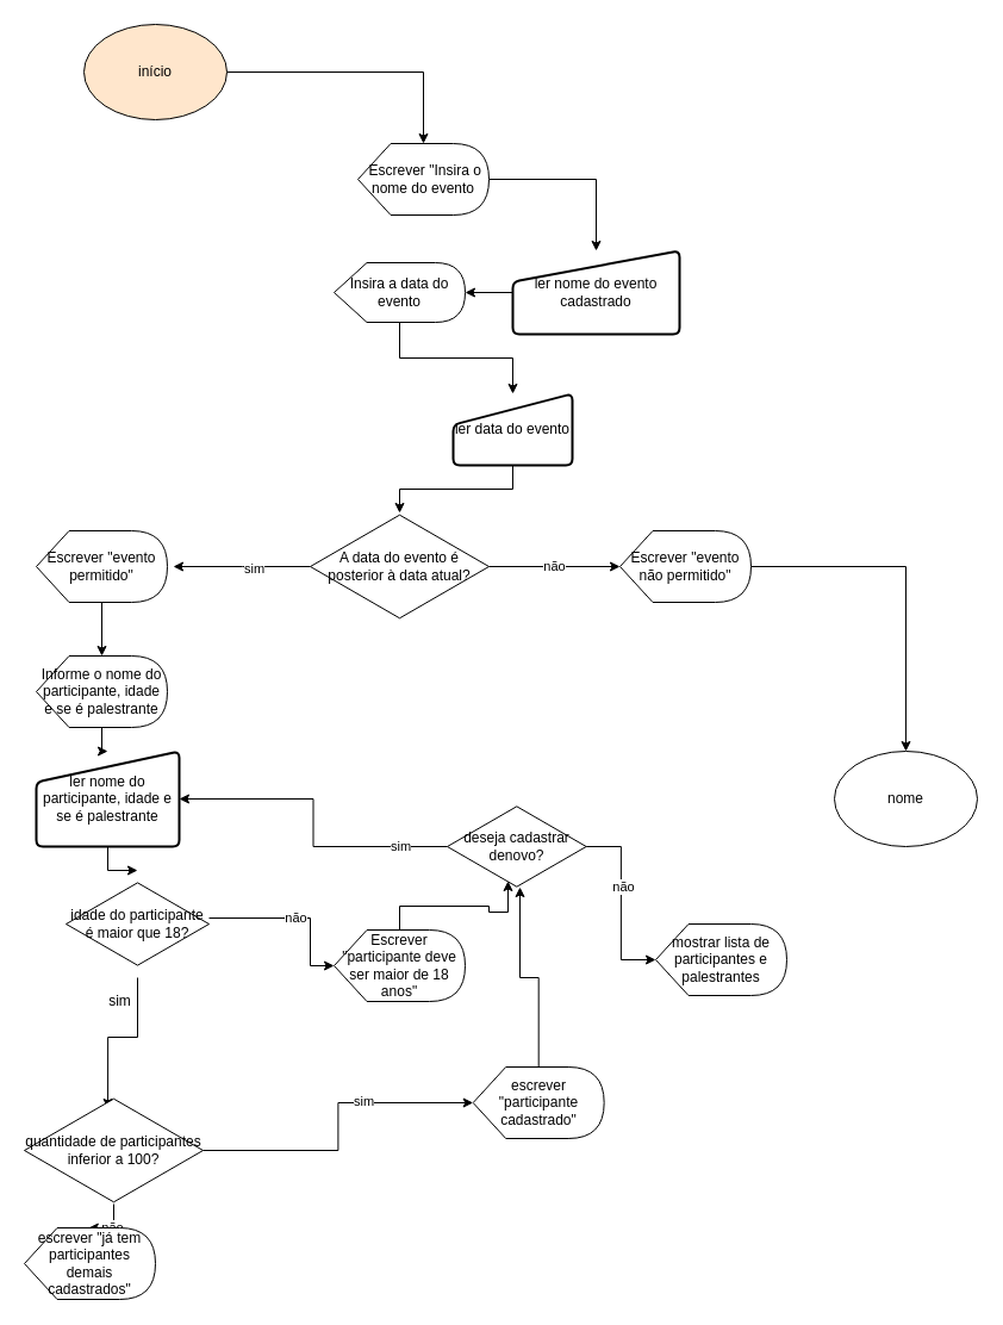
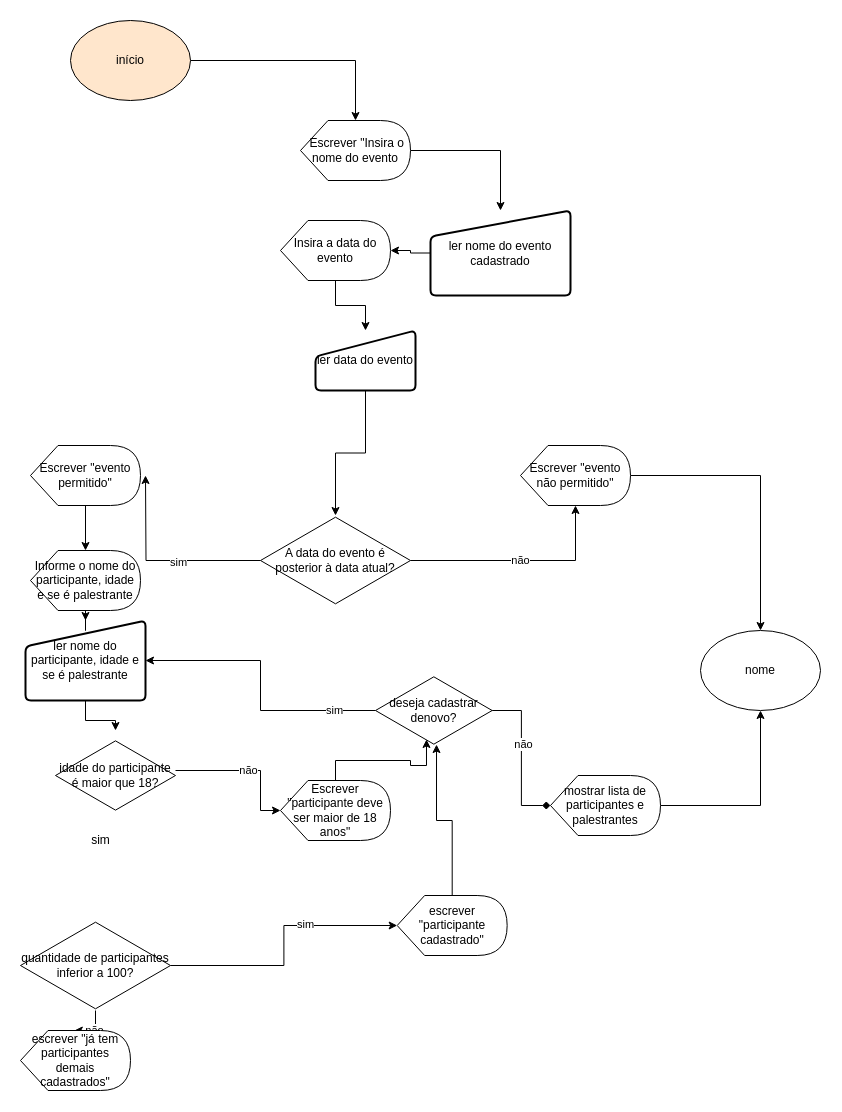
  <mxCell id="0" />
  <mxCell id="1" parent="0" />
  <mxCell id="2" value="" style="edgeStyle=orthogonalEdgeStyle;rounded=0;orthogonalLoop=1;jettySize=auto;html=1;" edge="1" parent="1" source="3" target="5"><mxGeometry relative="1" as="geometry" /></mxCell>
  <mxCell id="3" value="início" style="ellipse;whiteSpace=wrap;html=1;fillColor=#ffe6cc;" vertex="1" parent="1"><mxGeometry x="70" y="20" width="120" height="80" as="geometry" /></mxCell>
  <mxCell id="4" value="" style="edgeStyle=orthogonalEdgeStyle;rounded=0;orthogonalLoop=1;jettySize=auto;html=1;" edge="1" parent="1" source="5" target="7"><mxGeometry relative="1" as="geometry" /></mxCell>
  <mxCell id="5" value="&amp;nbsp;Escrever &quot;Insira o nome do evento" style="shape=display;whiteSpace=wrap;html=1;" vertex="1" parent="1"><mxGeometry x="300" y="120" width="110" height="60" as="geometry" /></mxCell>
  <mxCell id="6" value="" style="edgeStyle=orthogonalEdgeStyle;rounded=0;orthogonalLoop=1;jettySize=auto;html=1;" edge="1" parent="1" source="7" target="9"><mxGeometry relative="1" as="geometry" /></mxCell>
- <mxCell id="7" value="ler nome do evento cadastrado" style="html=1;strokeWidth=2;shape=manualInput;whiteSpace=wrap;rounded=1;size=26;arcSize=11;" vertex="1" parent="1"><mxGeometry x="430" y="210" width="140" height="70" as="geometry" /></mxCell>
+ <mxCell id="7" value="ler nome do evento cadastrado" style="html=1;strokeWidth=2;shape=manualInput;whiteSpace=wrap;rounded=1;size=26;arcSize=11;" vertex="1" parent="1"><mxGeometry x="430" y="210" width="140" height="85" as="geometry" /></mxCell>
  <mxCell id="8" value="" style="edgeStyle=orthogonalEdgeStyle;rounded=0;orthogonalLoop=1;jettySize=auto;html=1;" edge="1" parent="1" source="9" target="15"><mxGeometry relative="1" as="geometry" /></mxCell>
- <mxCell id="9" value="Insira a data do evento" style="shape=display;whiteSpace=wrap;html=1;" vertex="1" parent="1"><mxGeometry x="280" y="220" width="110" height="50" as="geometry" /></mxCell>
+ <mxCell id="9" value="Insira a data do evento" style="shape=display;whiteSpace=wrap;html=1;" vertex="1" parent="1"><mxGeometry x="280" y="220" width="110" height="60" as="geometry" /></mxCell>
  <mxCell id="10" value="não" style="edgeStyle=orthogonalEdgeStyle;rounded=0;orthogonalLoop=1;jettySize=auto;html=1;" edge="1" parent="1" source="13" target="17"><mxGeometry relative="1" as="geometry" /></mxCell>
  <mxCell id="11" value="" style="edgeStyle=orthogonalEdgeStyle;rounded=0;orthogonalLoop=1;jettySize=auto;html=1;" edge="1" parent="1" source="13"><mxGeometry relative="1" as="geometry"><mxPoint x="145" y="475" as="targetPoint" /></mxGeometry></mxCell>
  <mxCell id="12" value="sim" style="edgeLabel;html=1;align=center;verticalAlign=middle;resizable=0;points=[];" vertex="1" connectable="0" parent="11"><mxGeometry x="-0.165" y="1" relative="1" as="geometry"><mxPoint as="offset" /></mxGeometry></mxCell>
- <mxCell id="13" value="A data do evento é posterior à data atual?" style="html=1;whiteSpace=wrap;aspect=fixed;shape=isoRectangle;" vertex="1" parent="1"><mxGeometry x="260" y="430" width="150" height="90" as="geometry" /></mxCell>
+ <mxCell id="13" value="A data do evento é posterior à data atual?" style="html=1;whiteSpace=wrap;aspect=fixed;shape=isoRectangle;" vertex="1" parent="1"><mxGeometry x="260" y="515" width="150" height="90" as="geometry" /></mxCell>
  <mxCell id="14" value="" style="edgeStyle=orthogonalEdgeStyle;rounded=0;orthogonalLoop=1;jettySize=auto;html=1;" edge="1" parent="1" source="15" target="13"><mxGeometry relative="1" as="geometry" /></mxCell>
- <mxCell id="15" value="ler data do evento" style="html=1;strokeWidth=2;shape=manualInput;whiteSpace=wrap;rounded=1;size=26;arcSize=11;" vertex="1" parent="1"><mxGeometry x="380" y="330" width="100" height="60" as="geometry" /></mxCell>
+ <mxCell id="15" value="ler data do evento" style="html=1;strokeWidth=2;shape=manualInput;whiteSpace=wrap;rounded=1;size=26;arcSize=11;" vertex="1" parent="1"><mxGeometry x="315" y="330" width="100" height="60" as="geometry" /></mxCell>
  <mxCell id="16" style="edgeStyle=orthogonalEdgeStyle;rounded=0;orthogonalLoop=1;jettySize=auto;html=1;entryX=0.5;entryY=0;entryDx=0;entryDy=0;" edge="1" parent="1" source="17" target="36"><mxGeometry relative="1" as="geometry" /></mxCell>
  <mxCell id="17" value="Escrever &quot;evento não permitido&quot;" style="shape=display;whiteSpace=wrap;html=1;" vertex="1" parent="1"><mxGeometry x="520" y="445" width="110" height="60" as="geometry" /></mxCell>
  <mxCell id="18" value="" style="edgeStyle=orthogonalEdgeStyle;rounded=0;orthogonalLoop=1;jettySize=auto;html=1;" edge="1" parent="1" source="19" target="21"><mxGeometry relative="1" as="geometry" /></mxCell>
  <mxCell id="19" value="Escrever &quot;evento permitido&quot;" style="shape=display;whiteSpace=wrap;html=1;" vertex="1" parent="1"><mxGeometry x="30" y="445" width="110" height="60" as="geometry" /></mxCell>
  <mxCell id="20" value="" style="edgeStyle=orthogonalEdgeStyle;rounded=0;orthogonalLoop=1;jettySize=auto;html=1;" edge="1" parent="1" source="21" target="23"><mxGeometry relative="1" as="geometry" /></mxCell>
  <mxCell id="21" value="Informe o nome do participante, idade e se é palestrante&lt;br&gt;" style="shape=display;whiteSpace=wrap;html=1;" vertex="1" parent="1"><mxGeometry x="30" y="550" width="110" height="60" as="geometry" /></mxCell>
  <mxCell id="22" value="" style="edgeStyle=orthogonalEdgeStyle;rounded=0;orthogonalLoop=1;jettySize=auto;html=1;" edge="1" parent="1" source="23" target="26"><mxGeometry relative="1" as="geometry" /></mxCell>
- <mxCell id="23" value="ler nome do participante, idade e se é palestrante" style="html=1;strokeWidth=2;shape=manualInput;whiteSpace=wrap;rounded=1;size=26;arcSize=11;" vertex="1" parent="1"><mxGeometry x="30" y="630" width="120" height="80" as="geometry" /></mxCell>
+ <mxCell id="23" value="ler nome do participante, idade e se é palestrante" style="html=1;strokeWidth=2;shape=manualInput;whiteSpace=wrap;rounded=1;size=26;arcSize=11;" vertex="1" parent="1"><mxGeometry x="25" y="620" width="120" height="80" as="geometry" /></mxCell>
  <mxCell id="24" value="não&lt;br&gt;" style="edgeStyle=orthogonalEdgeStyle;rounded=0;orthogonalLoop=1;jettySize=auto;html=1;entryX=0;entryY=0.5;entryDx=0;entryDy=0;entryPerimeter=0;" edge="1" parent="1" source="26" target="30"><mxGeometry relative="1" as="geometry"><Array as="points"><mxPoint x="260" y="770" /></Array></mxGeometry></mxCell>
- <mxCell id="25" style="edgeStyle=orthogonalEdgeStyle;rounded=0;orthogonalLoop=1;jettySize=auto;html=1;entryX=0.467;entryY=0.111;entryDx=0;entryDy=0;entryPerimeter=0;" edge="1" parent="1" source="26" target="40"><mxGeometry relative="1" as="geometry" /></mxCell>
  <mxCell id="26" value="idade do participante é maior que 18?" style="html=1;whiteSpace=wrap;aspect=fixed;shape=isoRectangle;" vertex="1" parent="1"><mxGeometry x="55" y="730" width="120" height="90" as="geometry" /></mxCell>
  <mxCell id="27" style="edgeStyle=orthogonalEdgeStyle;rounded=0;orthogonalLoop=1;jettySize=auto;html=1;entryX=0.523;entryY=0.986;entryDx=0;entryDy=0;entryPerimeter=0;" edge="1" parent="1" source="28" target="35"><mxGeometry relative="1" as="geometry" /></mxCell>
  <mxCell id="28" value="escrever &quot;participante cadastrado&quot;" style="shape=display;whiteSpace=wrap;html=1;" vertex="1" parent="1"><mxGeometry x="396.67" y="895" width="110" height="60" as="geometry" /></mxCell>
  <mxCell id="29" value="" style="edgeStyle=orthogonalEdgeStyle;rounded=0;orthogonalLoop=1;jettySize=auto;html=1;entryX=0.437;entryY=0.914;entryDx=0;entryDy=0;entryPerimeter=0;" edge="1" parent="1" source="30" target="35"><mxGeometry relative="1" as="geometry"><mxPoint x="275" y="850" as="targetPoint" /></mxGeometry></mxCell>
  <mxCell id="30" value="Escrever &quot;participante deve ser maior de 18 anos&quot;" style="shape=display;whiteSpace=wrap;html=1;" vertex="1" parent="1"><mxGeometry x="280" y="780" width="110" height="60" as="geometry" /></mxCell>
  <mxCell id="31" style="edgeStyle=orthogonalEdgeStyle;rounded=0;orthogonalLoop=1;jettySize=auto;html=1;" edge="1" parent="1" source="35" target="23"><mxGeometry relative="1" as="geometry" /></mxCell>
  <mxCell id="32" value="sim&lt;br&gt;" style="edgeLabel;html=1;align=center;verticalAlign=middle;resizable=0;points=[];" vertex="1" connectable="0" parent="31"><mxGeometry x="-0.699" y="-1" relative="1" as="geometry"><mxPoint as="offset" /></mxGeometry></mxCell>
- <mxCell id="33" style="edgeStyle=orthogonalEdgeStyle;rounded=0;orthogonalLoop=1;jettySize=auto;html=1;entryX=0;entryY=0.5;entryDx=0;entryDy=0;entryPerimeter=0;" edge="1" parent="1" source="35" target="44"><mxGeometry relative="1" as="geometry" /></mxCell>
+ <mxCell id="33" style="edgeStyle=orthogonalEdgeStyle;rounded=0;orthogonalLoop=1;jettySize=auto;html=1;entryX=0;entryY=0.5;entryDx=0;entryDy=0;entryPerimeter=0;endArrow=diamond;" edge="1" parent="1" source="35" target="44"><mxGeometry relative="1" as="geometry" /></mxCell>
  <mxCell id="34" value="não" style="edgeLabel;html=1;align=center;verticalAlign=middle;resizable=0;points=[];" vertex="1" connectable="0" parent="33"><mxGeometry x="-0.177" y="2" relative="1" as="geometry"><mxPoint as="offset" /></mxGeometry></mxCell>
  <mxCell id="35" value="deseja cadastrar denovo?" style="html=1;whiteSpace=wrap;aspect=fixed;shape=isoRectangle;" vertex="1" parent="1"><mxGeometry x="375" y="675" width="116.67" height="70" as="geometry" /></mxCell>
  <mxCell id="36" value="nome" style="ellipse;whiteSpace=wrap;html=1;" vertex="1" parent="1"><mxGeometry x="700" y="630" width="120" height="80" as="geometry" /></mxCell>
  <mxCell id="37" style="edgeStyle=orthogonalEdgeStyle;rounded=0;orthogonalLoop=1;jettySize=auto;html=1;entryX=0;entryY=0.5;entryDx=0;entryDy=0;entryPerimeter=0;" edge="1" parent="1" source="40" target="28"><mxGeometry relative="1" as="geometry" /></mxCell>
  <mxCell id="38" value="sim&lt;br&gt;" style="edgeLabel;html=1;align=center;verticalAlign=middle;resizable=0;points=[];" vertex="1" connectable="0" parent="37"><mxGeometry x="0.305" y="2" relative="1" as="geometry"><mxPoint as="offset" /></mxGeometry></mxCell>
  <mxCell id="39" value="não" style="edgeStyle=orthogonalEdgeStyle;rounded=0;orthogonalLoop=1;jettySize=auto;html=1;entryX=0;entryY=0;entryDx=53.75;entryDy=0;entryPerimeter=0;" edge="1" parent="1" source="40" target="41"><mxGeometry relative="1" as="geometry" /></mxCell>
  <mxCell id="40" value="quantidade de participantes inferior a 100?&lt;br&gt;" style="html=1;whiteSpace=wrap;aspect=fixed;shape=isoRectangle;" vertex="1" parent="1"><mxGeometry x="20" y="920" width="150" height="90" as="geometry" /></mxCell>
  <mxCell id="41" value="escrever &quot;já tem participantes demais cadastrados&quot;&lt;br&gt;" style="shape=display;whiteSpace=wrap;html=1;" vertex="1" parent="1"><mxGeometry x="20" y="1030" width="110" height="60" as="geometry" /></mxCell>
  <mxCell id="42" value="sim&lt;br&gt;" style="text;html=1;align=center;verticalAlign=middle;resizable=0;points=[];autosize=1;strokeColor=none;fillColor=none;" vertex="1" parent="1"><mxGeometry x="80" y="830" width="40" height="20" as="geometry" /></mxCell>
+ <mxCell id="43" style="edgeStyle=orthogonalEdgeStyle;rounded=0;orthogonalLoop=1;jettySize=auto;html=1;entryX=0.5;entryY=1;entryDx=0;entryDy=0;" edge="1" parent="1" source="44" target="36"><mxGeometry relative="1" as="geometry" /></mxCell>
  <mxCell id="44" value="mostrar lista de participantes e palestrantes&lt;br&gt;" style="shape=display;whiteSpace=wrap;html=1;" vertex="1" parent="1"><mxGeometry x="550" y="775" width="110" height="60" as="geometry" /></mxCell>
